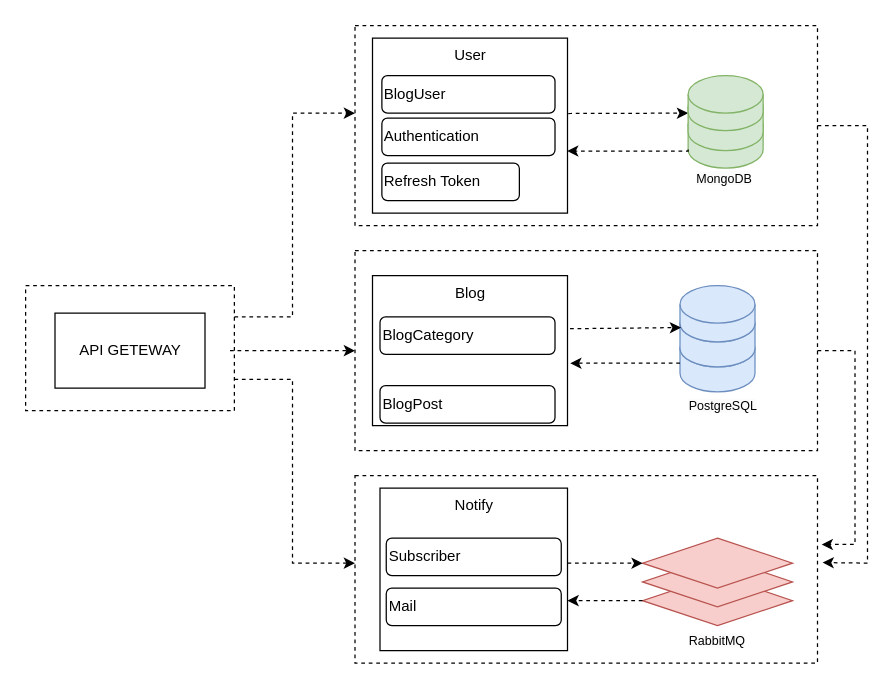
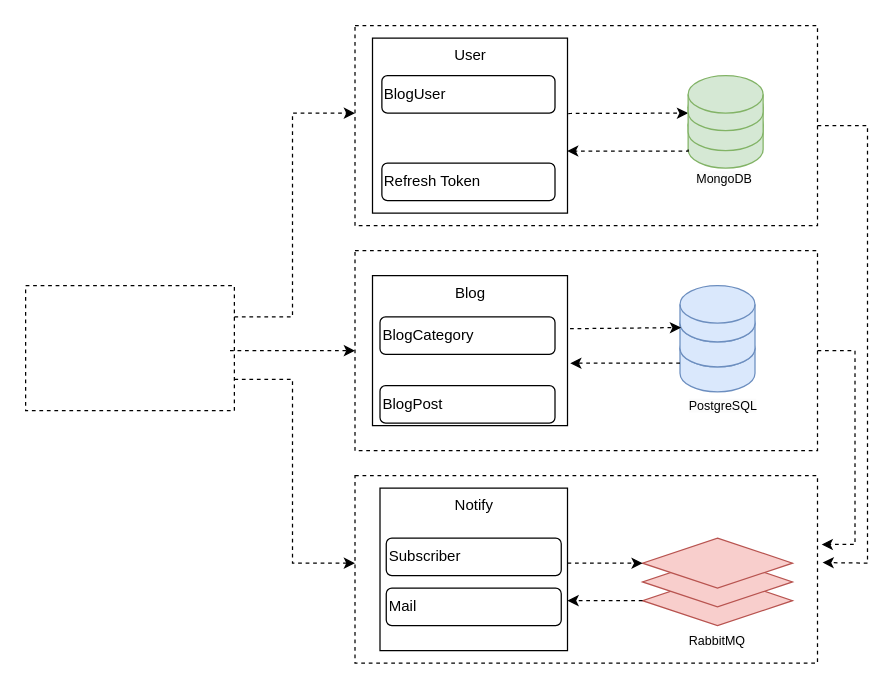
  <mxCell id="0" />
  <mxCell id="1" parent="0" />
  <mxCell id="2" value="" style="rounded=0;whiteSpace=wrap;html=1;fillColor=none;dashed=1;" vertex="1" parent="1"><mxGeometry x="20" y="228" width="167" height="100" as="geometry" /></mxCell>
  <mxCell id="3" value="" style="rounded=0;whiteSpace=wrap;html=1;fillColor=none;dashed=1;" vertex="1" parent="1"><mxGeometry x="283.5" y="20" width="370" height="160" as="geometry" /></mxCell>
  <mxCell id="4" value="" style="rounded=0;whiteSpace=wrap;html=1;fillColor=none;dashed=1;" vertex="1" parent="1"><mxGeometry x="283.5" y="380" width="370" height="150" as="geometry" /></mxCell>
  <mxCell id="5" value="" style="rounded=0;whiteSpace=wrap;html=1;fillColor=none;dashed=1;" vertex="1" parent="1"><mxGeometry x="283.5" y="200" width="370" height="160" as="geometry" /></mxCell>
  <mxCell id="6" value="" style="shape=cylinder3;whiteSpace=wrap;html=1;boundedLbl=1;backgroundOutline=1;size=15;fillColor=#d5e8d4;strokeColor=#82b366;" vertex="1" parent="1"><mxGeometry x="550" y="84" width="60" height="50" as="geometry" /></mxCell>
- <mxCell id="7" value="API GETEWAY" style="rounded=0;whiteSpace=wrap;html=1;" vertex="1" parent="1"><mxGeometry x="43.5" y="250" width="120" height="60" as="geometry" /></mxCell>
  <mxCell id="8" value="" style="endArrow=classic;html=1;rounded=0;exitX=1;exitY=0.25;exitDx=0;exitDy=0;dashed=1;" edge="1" parent="1" source="2"><mxGeometry relative="1" as="geometry"><mxPoint x="111.5" y="250" as="sourcePoint" /><mxPoint x="283.5" y="90" as="targetPoint" /><Array as="points"><mxPoint x="233.5" y="253" /><mxPoint x="233.5" y="90" /></Array></mxGeometry></mxCell>
  <mxCell id="9" value="" style="endArrow=classic;html=1;rounded=0;exitX=1;exitY=0.75;exitDx=0;exitDy=0;dashed=1;" edge="1" parent="1" source="2"><mxGeometry relative="1" as="geometry"><mxPoint x="197.5" y="315" as="sourcePoint" /><mxPoint x="283.5" y="450" as="targetPoint" /><Array as="points"><mxPoint x="233.5" y="303" /><mxPoint x="233.5" y="450" /></Array></mxGeometry></mxCell>
  <mxCell id="10" value="" style="endArrow=classic;html=1;rounded=0;dashed=1;entryX=0;entryY=0.5;entryDx=0;entryDy=0;" edge="1" parent="1" target="5"><mxGeometry relative="1" as="geometry"><mxPoint x="183.5" y="280" as="sourcePoint" /><mxPoint x="283.5" y="330" as="targetPoint" /><Array as="points"><mxPoint x="213.5" y="280" /><mxPoint x="253.5" y="280" /></Array></mxGeometry></mxCell>
  <mxCell id="11" style="edgeStyle=orthogonalEdgeStyle;rounded=0;orthogonalLoop=1;jettySize=auto;html=1;exitX=1.004;exitY=0.431;exitDx=0;exitDy=0;dashed=1;exitPerimeter=0;entryX=0;entryY=0;entryDx=0;entryDy=20;entryPerimeter=0;" edge="1" parent="1" source="12" target="16"><mxGeometry relative="1" as="geometry"><mxPoint x="523.5" y="90" as="targetPoint" /><Array as="points"><mxPoint x="456" y="90" /><mxPoint x="484" y="90" /></Array></mxGeometry></mxCell>
  <mxCell id="12" value="User" style="rounded=0;whiteSpace=wrap;html=1;align=center;verticalAlign=top;" vertex="1" parent="1"><mxGeometry x="297.5" y="30" width="156" height="140" as="geometry" /></mxCell>
  <mxCell id="13" value="Blog" style="rounded=0;whiteSpace=wrap;html=1;verticalAlign=top;align=center;" vertex="1" parent="1"><mxGeometry x="297.5" y="220" width="156" height="120" as="geometry" /></mxCell>
  <mxCell id="14" value="Notify" style="rounded=0;whiteSpace=wrap;html=1;align=center;verticalAlign=top;" vertex="1" parent="1"><mxGeometry x="303.5" y="390" width="150" height="130" as="geometry" /></mxCell>
  <mxCell id="15" style="edgeStyle=orthogonalEdgeStyle;rounded=0;orthogonalLoop=1;jettySize=auto;html=1;dashed=1;entryX=0.998;entryY=0.645;entryDx=0;entryDy=0;entryPerimeter=0;exitX=0;exitY=1;exitDx=0;exitDy=-15;exitPerimeter=0;" edge="1" parent="1" source="6" target="12"><mxGeometry relative="1" as="geometry"><mxPoint x="523.5" y="123" as="sourcePoint" /><mxPoint x="417.5" y="123" as="targetPoint" /><Array as="points"><mxPoint x="550" y="120" /></Array></mxGeometry></mxCell>
  <mxCell id="16" value="" style="shape=cylinder3;whiteSpace=wrap;html=1;boundedLbl=1;backgroundOutline=1;size=15;fillColor=#d5e8d4;strokeColor=#82b366;" vertex="1" parent="1"><mxGeometry x="550" y="70" width="60" height="50" as="geometry" /></mxCell>
  <mxCell id="17" value="" style="shape=cylinder3;whiteSpace=wrap;html=1;boundedLbl=1;backgroundOutline=1;size=15;fillColor=#d5e8d4;strokeColor=#82b366;" vertex="1" parent="1"><mxGeometry x="550" y="60" width="60" height="44" as="geometry" /></mxCell>
  <mxCell id="18" value="" style="shape=cylinder3;whiteSpace=wrap;html=1;boundedLbl=1;backgroundOutline=1;size=15;fillColor=#dae8fc;strokeColor=#6c8ebf;" vertex="1" parent="1"><mxGeometry x="543.5" y="263" width="60" height="50" as="geometry" /></mxCell>
  <mxCell id="19" value="" style="shape=cylinder3;whiteSpace=wrap;html=1;boundedLbl=1;backgroundOutline=1;size=15;fillColor=#dae8fc;strokeColor=#6c8ebf;" vertex="1" parent="1"><mxGeometry x="543.5" y="243" width="60" height="50" as="geometry" /></mxCell>
  <mxCell id="20" value="" style="shape=cylinder3;whiteSpace=wrap;html=1;boundedLbl=1;backgroundOutline=1;size=15;fillColor=#dae8fc;strokeColor=#6c8ebf;" vertex="1" parent="1"><mxGeometry x="543.5" y="228" width="60" height="45" as="geometry" /></mxCell>
  <mxCell id="21" value="" style="rhombus;whiteSpace=wrap;html=1;fillColor=#f8cecc;strokeColor=#b85450;" vertex="1" parent="1"><mxGeometry x="513.5" y="460" width="120" height="40" as="geometry" /></mxCell>
  <mxCell id="22" value="" style="rhombus;whiteSpace=wrap;html=1;fillColor=#f8cecc;strokeColor=#b85450;" vertex="1" parent="1"><mxGeometry x="513.5" y="445" width="120" height="40" as="geometry" /></mxCell>
  <mxCell id="23" value="" style="rhombus;whiteSpace=wrap;html=1;fillColor=#f8cecc;strokeColor=#b85450;" vertex="1" parent="1"><mxGeometry x="513.5" y="430" width="120" height="40" as="geometry" /></mxCell>
  <mxCell id="24" value="&lt;span style=&quot;color: rgb(0, 0, 0); font-family: Helvetica; font-size: 10px; font-style: normal; font-variant-ligatures: normal; font-variant-caps: normal; font-weight: 400; letter-spacing: normal; orphans: 2; text-align: center; text-indent: 0px; text-transform: none; widows: 2; word-spacing: 0px; -webkit-text-stroke-width: 0px; background-color: rgb(251, 251, 251); text-decoration-thickness: initial; text-decoration-style: initial; text-decoration-color: initial; float: none; display: inline !important;&quot;&gt;MongoDB&lt;/span&gt;" style="text;whiteSpace=wrap;html=1;fontSize=10;" vertex="1" parent="1"><mxGeometry x="555" y="130" width="50" height="12" as="geometry" /></mxCell>
  <mxCell id="25" value="&lt;span style=&quot;color: rgb(0, 0, 0); font-family: Helvetica; font-size: 10px; font-style: normal; font-variant-ligatures: normal; font-variant-caps: normal; font-weight: 400; letter-spacing: normal; orphans: 2; text-align: center; text-indent: 0px; text-transform: none; widows: 2; word-spacing: 0px; -webkit-text-stroke-width: 0px; background-color: rgb(251, 251, 251); text-decoration-thickness: initial; text-decoration-style: initial; text-decoration-color: initial; float: none; display: inline !important;&quot;&gt;PostgreSQL&lt;/span&gt;" style="text;whiteSpace=wrap;html=1;fontSize=10;" vertex="1" parent="1"><mxGeometry x="548.5" y="312" width="50" height="20" as="geometry" /></mxCell>
  <mxCell id="26" value="&lt;span style=&quot;color: rgb(0, 0, 0); font-family: Helvetica; font-size: 10px; font-style: normal; font-variant-ligatures: normal; font-variant-caps: normal; font-weight: 400; letter-spacing: normal; orphans: 2; text-align: center; text-indent: 0px; text-transform: none; widows: 2; word-spacing: 0px; -webkit-text-stroke-width: 0px; background-color: rgb(251, 251, 251); text-decoration-thickness: initial; text-decoration-style: initial; text-decoration-color: initial; float: none; display: inline !important;&quot;&gt;RabbitMQ&lt;/span&gt;" style="text;whiteSpace=wrap;html=1;fontSize=10;" vertex="1" parent="1"><mxGeometry x="548.5" y="500" width="50" height="20" as="geometry" /></mxCell>
  <mxCell id="27" value="" style="endArrow=classic;html=1;rounded=0;dashed=1;exitX=1.013;exitY=0.354;exitDx=0;exitDy=0;entryX=0.014;entryY=0.371;entryDx=0;entryDy=0;entryPerimeter=0;exitPerimeter=0;" edge="1" parent="1" source="13" target="19"><mxGeometry width="50" height="50" relative="1" as="geometry"><mxPoint x="413.5" y="273" as="sourcePoint" /><mxPoint x="543.5" y="270" as="targetPoint" /></mxGeometry></mxCell>
  <mxCell id="28" value="" style="endArrow=classic;html=1;rounded=0;dashed=1;entryX=1.014;entryY=0.584;entryDx=0;entryDy=0;entryPerimeter=0;" edge="1" parent="1" target="13"><mxGeometry width="50" height="50" relative="1" as="geometry"><mxPoint x="543.5" y="290" as="sourcePoint" /><mxPoint x="413.5" y="290" as="targetPoint" /></mxGeometry></mxCell>
  <mxCell id="29" value="" style="endArrow=classic;html=1;rounded=0;exitX=0;exitY=0.5;exitDx=0;exitDy=0;dashed=1;" edge="1" parent="1" source="21"><mxGeometry width="50" height="50" relative="1" as="geometry"><mxPoint x="413.5" y="500" as="sourcePoint" /><mxPoint x="453.5" y="480" as="targetPoint" /></mxGeometry></mxCell>
  <mxCell id="30" value="" style="endArrow=classic;html=1;rounded=0;dashed=1;entryX=0.622;entryY=0.467;entryDx=0;entryDy=0;entryPerimeter=0;" edge="1" parent="1" target="4"><mxGeometry width="50" height="50" relative="1" as="geometry"><mxPoint x="453.5" y="450" as="sourcePoint" /><mxPoint x="503.5" y="454" as="targetPoint" /></mxGeometry></mxCell>
  <mxCell id="31" value="BlogUser" style="rounded=1;whiteSpace=wrap;html=1;glass=0;align=left;" vertex="1" parent="1"><mxGeometry x="305" y="60" width="138.5" height="30" as="geometry" /></mxCell>
- <mxCell id="32" value="Authentication" style="rounded=1;whiteSpace=wrap;html=1;align=left;" vertex="1" parent="1"><mxGeometry x="305" y="94" width="138.5" height="30" as="geometry" /></mxCell>
- <mxCell id="33" value="Refresh Token" style="rounded=1;whiteSpace=wrap;html=1;align=left;" vertex="1" parent="1"><mxGeometry x="305" y="130" width="110" height="30" as="geometry" /></mxCell>
+ <mxCell id="33" value="Refresh Token" style="rounded=1;whiteSpace=wrap;html=1;align=left;" vertex="1" parent="1"><mxGeometry x="305" y="130" width="138.5" height="30" as="geometry" /></mxCell>
  <mxCell id="34" value="BlogCategory" style="rounded=1;whiteSpace=wrap;html=1;align=left;" vertex="1" parent="1"><mxGeometry x="303.5" y="253" width="140" height="30" as="geometry" /></mxCell>
  <mxCell id="35" value="BlogPost" style="rounded=1;whiteSpace=wrap;html=1;align=left;" vertex="1" parent="1"><mxGeometry x="303.5" y="308" width="140" height="30" as="geometry" /></mxCell>
  <mxCell id="36" value="Subscriber" style="rounded=1;whiteSpace=wrap;html=1;align=left;" vertex="1" parent="1"><mxGeometry x="308.5" y="430" width="140" height="30" as="geometry" /></mxCell>
  <mxCell id="37" value="Mail" style="rounded=1;whiteSpace=wrap;html=1;align=left;" vertex="1" parent="1"><mxGeometry x="308.5" y="470" width="140" height="30" as="geometry" /></mxCell>
  <mxCell id="38" value="" style="endArrow=classic;html=1;rounded=0;entryX=1.011;entryY=0.464;entryDx=0;entryDy=0;entryPerimeter=0;exitX=1;exitY=0.5;exitDx=0;exitDy=0;dashed=1;" edge="1" parent="1" source="3" target="4"><mxGeometry width="50" height="50" relative="1" as="geometry"><mxPoint x="643.5" y="290" as="sourcePoint" /><mxPoint x="693.5" y="240" as="targetPoint" /><Array as="points"><mxPoint x="693.5" y="100" /><mxPoint x="693.5" y="450" /></Array></mxGeometry></mxCell>
  <mxCell id="39" value="" style="endArrow=classic;html=1;rounded=0;entryX=1.009;entryY=0.367;entryDx=0;entryDy=0;entryPerimeter=0;exitX=1;exitY=0.5;exitDx=0;exitDy=0;dashed=1;" edge="1" parent="1" source="5" target="4"><mxGeometry width="50" height="50" relative="1" as="geometry"><mxPoint x="673.5" y="370" as="sourcePoint" /><mxPoint x="723.5" y="320" as="targetPoint" /><Array as="points"><mxPoint x="683.5" y="280" /><mxPoint x="683.5" y="435" /></Array></mxGeometry></mxCell>
